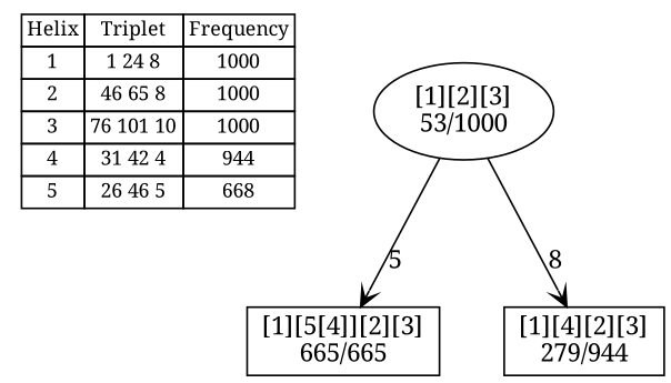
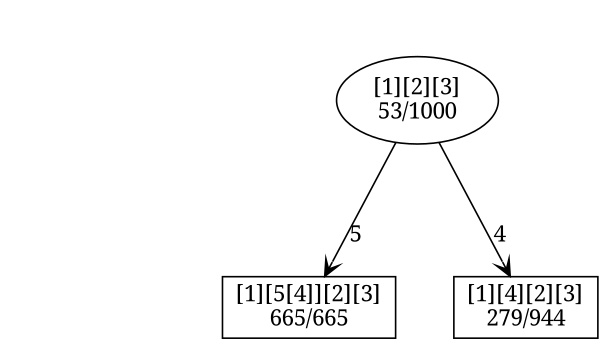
  digraph {
    fontname="Noto Serif"
    nodesep=0.5
    node [fontname="Noto Serif" shape=box]
    edge [arrowhead=vee fontname="Noto Serif"]
-   n1 [fontsize=11 label=< <table border="0" cellborder="1" cellspacing="0"><tr><td>Helix</td><td>Triplet</td><td>Frequency</td></tr> <tr><td>1</td><td>1 24 8</td><td>1000</td></tr> <tr><td>2</td><td>46 65 8</td><td>1000</td></tr> <tr><td>3</td><td>76 101 10</td><td>1000</td></tr> <tr><td>4</td><td>31 42 4</td><td>944</td></tr> <tr><td>5</td><td>26 46 5</td><td>668</td></tr> </table>> shape=plaintext]
    n2 [label="[1][5[4]][2][3]\n665/665"]
    n3 [label="[1][4][2][3]\n279/944"]
    n4 [label="[1][2][3]\n53/1000" shape=""]
    n4 -> n2 [label="5 "]
-   n4 -> n3 [label="8 "]
+   n4 -> n3 [label="4 "]
  }
